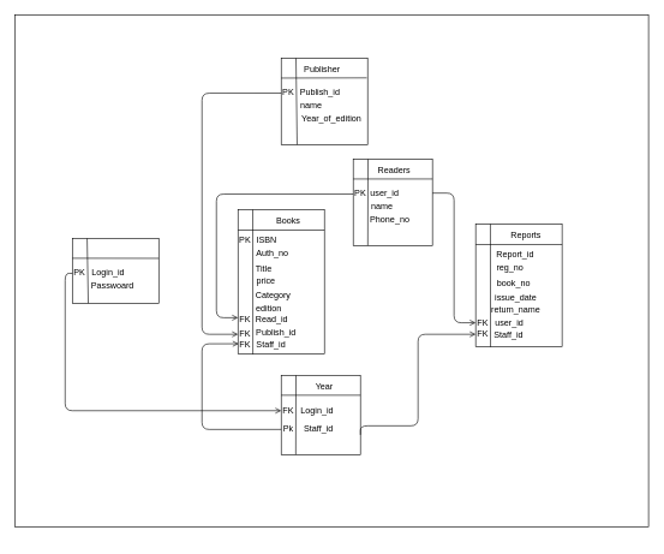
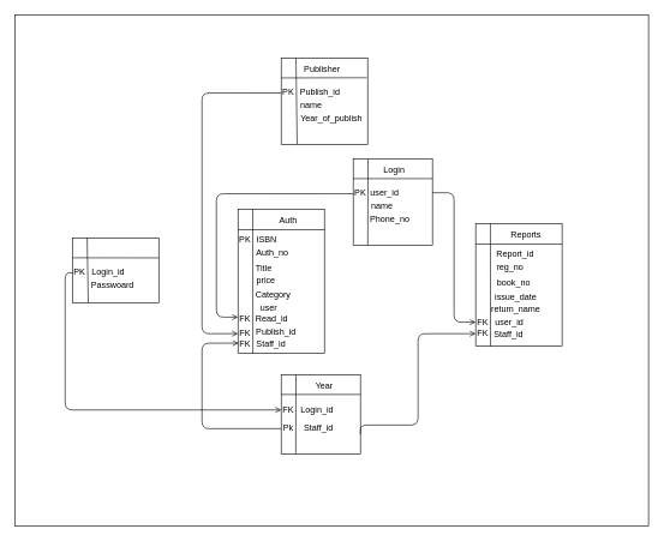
  <mxCell id="0" />
  <mxCell id="1" parent="0" />
  <mxCell id="2" value="" style="whiteSpace=wrap;html=1;" vertex="1" parent="1"><mxGeometry x="20" y="20" width="880" height="710" as="geometry" /></mxCell>
  <mxCell id="3" value="" style="group" vertex="1" connectable="0" parent="1"><mxGeometry x="100" y="80" width="740" height="666" as="geometry" /></mxCell>
  <mxCell id="4" value="" style="group" vertex="1" connectable="0" parent="3"><mxGeometry x="290" y="440" width="110" height="110" as="geometry" /></mxCell>
  <mxCell id="5" value="" style="whiteSpace=wrap;html=1;aspect=fixed;" vertex="1" parent="4"><mxGeometry width="110" height="110" as="geometry" /></mxCell>
  <mxCell id="6" value="" style="endArrow=none;html=1;entryX=0.25;entryY=0;entryDx=0;entryDy=0;exitX=0.184;exitY=0.998;exitDx=0;exitDy=0;exitPerimeter=0;" edge="1" parent="4" source="5"><mxGeometry width="50" height="50" relative="1" as="geometry"><mxPoint x="21" y="110" as="sourcePoint" /><mxPoint x="20.5" as="targetPoint" /></mxGeometry></mxCell>
  <mxCell id="7" value="" style="endArrow=none;html=1;exitX=1;exitY=0.25;exitDx=0;exitDy=0;entryX=0;entryY=0.25;entryDx=0;entryDy=0;" edge="1" parent="4" source="5" target="5"><mxGeometry width="50" height="50" relative="1" as="geometry"><mxPoint x="35" y="110" as="sourcePoint" /><mxPoint x="35" y="10" as="targetPoint" /></mxGeometry></mxCell>
  <mxCell id="8" value="Year" style="text;strokeColor=none;align=center;fillColor=none;html=1;verticalAlign=middle;whiteSpace=wrap;rounded=0;" vertex="1" parent="4"><mxGeometry x="30" y="1" width="60" height="30" as="geometry" /></mxCell>
  <mxCell id="9" value="Login_id" style="text;strokeColor=none;align=center;fillColor=none;html=1;verticalAlign=middle;whiteSpace=wrap;rounded=0;" vertex="1" parent="4"><mxGeometry x="20" y="34" width="60" height="30" as="geometry" /></mxCell>
  <mxCell id="10" value="Staff_id" style="text;strokeColor=none;align=center;fillColor=none;html=1;verticalAlign=middle;whiteSpace=wrap;rounded=0;" vertex="1" parent="4"><mxGeometry x="7" y="60" width="90" height="30" as="geometry" /></mxCell>
  <mxCell id="11" value="FK" style="text;strokeColor=none;align=center;fillColor=none;html=1;verticalAlign=middle;whiteSpace=wrap;rounded=0;" vertex="1" parent="4"><mxGeometry y="34" width="20" height="30" as="geometry" /></mxCell>
  <mxCell id="12" value="Pk" style="text;strokeColor=none;align=center;fillColor=none;html=1;verticalAlign=middle;whiteSpace=wrap;rounded=0;" vertex="1" parent="4"><mxGeometry y="60" width="20" height="30" as="geometry" /></mxCell>
  <mxCell id="13" value="" style="group" vertex="1" connectable="0" parent="3"><mxGeometry x="390" y="140" width="110" height="210" as="geometry" /></mxCell>
  <mxCell id="14" value="" style="whiteSpace=wrap;html=1;" vertex="1" parent="13"><mxGeometry width="110" height="120" as="geometry" /></mxCell>
  <mxCell id="15" value="" style="endArrow=none;html=1;entryX=0.25;entryY=0;entryDx=0;entryDy=0;exitX=0.184;exitY=0.998;exitDx=0;exitDy=0;exitPerimeter=0;" edge="1" parent="13" source="14"><mxGeometry width="50" height="50" relative="1" as="geometry"><mxPoint x="21" y="190" as="sourcePoint" /><mxPoint x="20.5" as="targetPoint" /></mxGeometry></mxCell>
  <mxCell id="16" value="" style="endArrow=none;html=1;exitX=1;exitY=0.25;exitDx=0;exitDy=0;entryX=0;entryY=0.25;entryDx=0;entryDy=0;" edge="1" parent="13"><mxGeometry width="50" height="50" relative="1" as="geometry"><mxPoint x="110" y="27.5" as="sourcePoint" /><mxPoint y="27.5" as="targetPoint" /></mxGeometry></mxCell>
- <mxCell id="17" value="Readers" style="text;strokeColor=none;align=center;fillColor=none;html=1;verticalAlign=middle;whiteSpace=wrap;rounded=0;" vertex="1" parent="13"><mxGeometry x="27" y="1" width="60" height="28.27" as="geometry" /></mxCell>
+ <mxCell id="17" value="Login" style="text;strokeColor=none;align=center;fillColor=none;html=1;verticalAlign=middle;whiteSpace=wrap;rounded=0;" vertex="1" parent="13"><mxGeometry x="27" y="1" width="60" height="28.27" as="geometry" /></mxCell>
  <mxCell id="18" value="user_id" style="text;strokeColor=none;align=left;fillColor=none;html=1;verticalAlign=middle;whiteSpace=wrap;rounded=0;" vertex="1" parent="13"><mxGeometry x="22" y="21.18" width="88" height="51.82" as="geometry" /></mxCell>
  <mxCell id="19" value="name" style="text;strokeColor=none;align=center;fillColor=none;html=1;verticalAlign=middle;whiteSpace=wrap;rounded=0;" vertex="1" parent="13"><mxGeometry x="10" y="56" width="60" height="20" as="geometry" /></mxCell>
  <mxCell id="20" value="PK" style="text;strokeColor=none;align=center;fillColor=none;html=1;verticalAlign=middle;whiteSpace=wrap;rounded=0;" vertex="1" parent="13"><mxGeometry y="22.545" width="20" height="51.818" as="geometry" /></mxCell>
  <mxCell id="21" value="Phone_no" style="text;strokeColor=none;align=center;fillColor=none;html=1;verticalAlign=middle;whiteSpace=wrap;rounded=0;" vertex="1" parent="13"><mxGeometry x="21" y="74.09" width="60" height="20" as="geometry" /></mxCell>
  <mxCell id="22" value="" style="whiteSpace=wrap;html=1;" vertex="1" parent="3"><mxGeometry y="250" width="120" height="90" as="geometry" /></mxCell>
  <mxCell id="23" value="" style="endArrow=none;html=1;entryX=0.25;entryY=0;entryDx=0;entryDy=0;exitX=0.184;exitY=0.998;exitDx=0;exitDy=0;exitPerimeter=0;" edge="1" parent="3" source="22"><mxGeometry width="50" height="50" relative="1" as="geometry"><mxPoint x="-559" y="230" as="sourcePoint" /><mxPoint x="20.5" y="250" as="targetPoint" /></mxGeometry></mxCell>
  <mxCell id="24" value="" style="endArrow=none;html=1;exitX=1;exitY=0.307;exitDx=0;exitDy=0;entryX=0;entryY=0.25;entryDx=0;entryDy=0;exitPerimeter=0;" edge="1" parent="3" source="22"><mxGeometry width="50" height="50" relative="1" as="geometry"><mxPoint x="110" y="277.5" as="sourcePoint" /><mxPoint y="277.5" as="targetPoint" /></mxGeometry></mxCell>
  <mxCell id="25" value="Login_id" style="text;strokeColor=none;align=center;fillColor=none;html=1;verticalAlign=middle;whiteSpace=wrap;rounded=0;" vertex="1" parent="3"><mxGeometry x="20" y="284" width="60" height="27.73" as="geometry" /></mxCell>
  <mxCell id="26" value="Passwoard" style="text;strokeColor=none;align=center;fillColor=none;html=1;verticalAlign=middle;whiteSpace=wrap;rounded=0;" vertex="1" parent="3"><mxGeometry x="26" y="306" width="60" height="20" as="geometry" /></mxCell>
  <mxCell id="27" style="edgeStyle=orthogonalEdgeStyle;html=1;exitX=0;exitY=0.5;exitDx=0;exitDy=0;entryX=0;entryY=0.5;entryDx=0;entryDy=0;labelBorderColor=none;startArrow=none;startFill=0;endArrow=open;endFill=0;" edge="1" parent="3" source="28" target="11"><mxGeometry relative="1" as="geometry" /></mxCell>
  <mxCell id="28" value="PK" style="text;strokeColor=none;align=center;fillColor=none;html=1;verticalAlign=middle;whiteSpace=wrap;rounded=0;" vertex="1" parent="3"><mxGeometry y="272.545" width="20" height="51.818" as="geometry" /></mxCell>
  <mxCell id="29" value="" style="group" vertex="1" connectable="0" parent="3"><mxGeometry x="230" y="210" width="120.0" height="203" as="geometry" /></mxCell>
  <mxCell id="30" value="" style="whiteSpace=wrap;html=1;" vertex="1" parent="29"><mxGeometry width="120" height="200" as="geometry" /></mxCell>
  <mxCell id="31" value="" style="endArrow=none;html=1;exitX=1;exitY=0.25;exitDx=0;exitDy=0;entryX=0;entryY=0.25;entryDx=0;entryDy=0;" edge="1" parent="29"><mxGeometry width="50" height="50" relative="1" as="geometry"><mxPoint x="120.0" y="28.5" as="sourcePoint" /><mxPoint y="28.5" as="targetPoint" /></mxGeometry></mxCell>
  <mxCell id="32" value="" style="group" vertex="1" connectable="0" parent="29"><mxGeometry width="100" height="203" as="geometry" /></mxCell>
  <mxCell id="33" value="" style="endArrow=none;html=1;entryX=0.25;entryY=0;entryDx=0;entryDy=0;exitX=0.172;exitY=1.004;exitDx=0;exitDy=0;exitPerimeter=0;" edge="1" parent="32" source="30"><mxGeometry width="50" height="50" relative="1" as="geometry"><mxPoint x="20" y="170" as="sourcePoint" /><mxPoint x="20.5" as="targetPoint" /></mxGeometry></mxCell>
- <mxCell id="34" value="Books" style="text;strokeColor=none;align=center;fillColor=none;html=1;verticalAlign=middle;whiteSpace=wrap;rounded=0;" vertex="1" parent="32"><mxGeometry x="40" y="1" width="60" height="30" as="geometry" /></mxCell>
+ <mxCell id="34" value="Auth" style="text;strokeColor=none;align=center;fillColor=none;html=1;verticalAlign=middle;whiteSpace=wrap;rounded=0;" vertex="1" parent="32"><mxGeometry x="40" y="1" width="60" height="30" as="geometry" /></mxCell>
  <mxCell id="35" value="ISBN" style="text;strokeColor=none;align=center;fillColor=none;html=1;verticalAlign=middle;whiteSpace=wrap;rounded=0;" vertex="1" parent="32"><mxGeometry x="10" y="28" width="60" height="30" as="geometry" /></mxCell>
  <mxCell id="36" value="Auth_no" style="text;strokeColor=none;align=center;fillColor=none;html=1;verticalAlign=middle;whiteSpace=wrap;rounded=0;" vertex="1" parent="32"><mxGeometry x="18" y="46" width="60" height="30" as="geometry" /></mxCell>
  <mxCell id="37" value="PK" style="text;strokeColor=none;align=center;fillColor=none;html=1;verticalAlign=middle;whiteSpace=wrap;rounded=0;" vertex="1" parent="32"><mxGeometry y="28" width="20" height="30" as="geometry" /></mxCell>
  <mxCell id="38" value="Title" style="text;strokeColor=none;align=center;fillColor=none;html=1;verticalAlign=middle;whiteSpace=wrap;rounded=0;" vertex="1" parent="32"><mxGeometry x="6" y="67" width="60" height="30" as="geometry" /></mxCell>
  <mxCell id="39" value="price" style="text;strokeColor=none;align=center;fillColor=none;html=1;verticalAlign=middle;whiteSpace=wrap;rounded=0;" vertex="1" parent="32"><mxGeometry x="9" y="85" width="60" height="30" as="geometry" /></mxCell>
  <mxCell id="40" value="Category" style="text;strokeColor=none;align=center;fillColor=none;html=1;verticalAlign=middle;whiteSpace=wrap;rounded=0;" vertex="1" parent="32"><mxGeometry x="19" y="104" width="60" height="30" as="geometry" /></mxCell>
- <mxCell id="41" value="edition" style="text;strokeColor=none;align=center;fillColor=none;html=1;verticalAlign=middle;whiteSpace=wrap;rounded=0;" vertex="1" parent="32"><mxGeometry x="13" y="122" width="60" height="30" as="geometry" /></mxCell>
+ <mxCell id="41" value="user" style="text;strokeColor=none;align=center;fillColor=none;html=1;verticalAlign=middle;whiteSpace=wrap;rounded=0;" vertex="1" parent="32"><mxGeometry x="13" y="122" width="60" height="30" as="geometry" /></mxCell>
  <mxCell id="42" value="Read_id" style="text;strokeColor=none;align=center;fillColor=none;html=1;verticalAlign=middle;whiteSpace=wrap;rounded=0;" vertex="1" parent="32"><mxGeometry x="17" y="143" width="60" height="20" as="geometry" /></mxCell>
  <mxCell id="43" value="Publish_id" style="text;strokeColor=none;align=center;fillColor=none;html=1;verticalAlign=middle;whiteSpace=wrap;rounded=0;" vertex="1" parent="32"><mxGeometry x="23" y="161" width="60" height="20" as="geometry" /></mxCell>
  <mxCell id="44" value="Staff_id" style="text;strokeColor=none;align=center;fillColor=none;html=1;verticalAlign=middle;whiteSpace=wrap;rounded=0;" vertex="1" parent="32"><mxGeometry x="16" y="178" width="60" height="20" as="geometry" /></mxCell>
  <mxCell id="45" value="FK" style="text;strokeColor=none;align=center;fillColor=none;html=1;verticalAlign=middle;whiteSpace=wrap;rounded=0;" vertex="1" parent="32"><mxGeometry y="173" width="20" height="30" as="geometry" /></mxCell>
  <mxCell id="46" value="FK" style="text;strokeColor=none;align=center;fillColor=none;html=1;verticalAlign=middle;whiteSpace=wrap;rounded=0;" vertex="1" parent="32"><mxGeometry y="156" width="20" height="34" as="geometry" /></mxCell>
  <mxCell id="47" value="FK" style="text;strokeColor=none;align=center;fillColor=none;html=1;verticalAlign=middle;whiteSpace=wrap;rounded=0;" vertex="1" parent="32"><mxGeometry y="138" width="20" height="30" as="geometry" /></mxCell>
  <mxCell id="48" value="" style="group" vertex="1" connectable="0" parent="3"><mxGeometry x="560" y="230" width="180" height="436" as="geometry" /></mxCell>
  <mxCell id="49" value="" style="whiteSpace=wrap;html=1;" vertex="1" parent="48"><mxGeometry width="120" height="170" as="geometry" /></mxCell>
  <mxCell id="50" value="" style="endArrow=none;html=1;exitX=1;exitY=0.25;exitDx=0;exitDy=0;entryX=0;entryY=0.25;entryDx=0;entryDy=0;" edge="1" parent="48"><mxGeometry width="50" height="50" relative="1" as="geometry"><mxPoint x="120.0" y="28.5" as="sourcePoint" /><mxPoint y="28.5" as="targetPoint" /></mxGeometry></mxCell>
  <mxCell id="51" value="" style="group" vertex="1" connectable="0" parent="48"><mxGeometry width="180" height="436" as="geometry" /></mxCell>
  <mxCell id="52" value="" style="endArrow=none;html=1;entryX=0.25;entryY=0;entryDx=0;entryDy=0;exitX=0.172;exitY=1.004;exitDx=0;exitDy=0;exitPerimeter=0;" edge="1" parent="51" source="49"><mxGeometry width="50" height="50" relative="1" as="geometry"><mxPoint x="20" y="170" as="sourcePoint" /><mxPoint x="20.5" as="targetPoint" /></mxGeometry></mxCell>
  <mxCell id="53" value="Reports" style="text;strokeColor=none;align=center;fillColor=none;html=1;verticalAlign=middle;whiteSpace=wrap;rounded=0;" vertex="1" parent="51"><mxGeometry x="40" y="1" width="60" height="30" as="geometry" /></mxCell>
  <mxCell id="54" value="reg_no" style="text;strokeColor=none;align=center;fillColor=none;html=1;verticalAlign=middle;whiteSpace=wrap;rounded=0;" vertex="1" parent="51"><mxGeometry x="18" y="46" width="60" height="30" as="geometry" /></mxCell>
  <mxCell id="55" value="book_no" style="text;strokeColor=none;align=center;fillColor=none;html=1;verticalAlign=middle;whiteSpace=wrap;rounded=0;" vertex="1" parent="51"><mxGeometry x="23" y="67" width="60" height="30" as="geometry" /></mxCell>
  <mxCell id="56" value="issue_date" style="text;strokeColor=none;align=center;fillColor=none;html=1;verticalAlign=middle;whiteSpace=wrap;rounded=0;" vertex="1" parent="51"><mxGeometry x="26" y="90" width="60" height="25" as="geometry" /></mxCell>
  <mxCell id="57" value="return_name" style="text;strokeColor=none;align=center;fillColor=none;html=1;verticalAlign=middle;whiteSpace=wrap;rounded=0;" vertex="1" parent="51"><mxGeometry x="26" y="104" width="60" height="30" as="geometry" /></mxCell>
  <mxCell id="58" value="user_id" style="text;strokeColor=none;align=center;fillColor=none;html=1;verticalAlign=middle;whiteSpace=wrap;rounded=0;" vertex="1" parent="51"><mxGeometry x="17" y="127" width="60" height="20" as="geometry" /></mxCell>
  <mxCell id="59" value="Staff_id" style="text;strokeColor=none;align=center;fillColor=none;html=1;verticalAlign=middle;whiteSpace=wrap;rounded=0;" vertex="1" parent="51"><mxGeometry x="16" y="144" width="60" height="20" as="geometry" /></mxCell>
  <mxCell id="60" value="FK" style="text;strokeColor=none;align=center;fillColor=none;html=1;verticalAlign=middle;whiteSpace=wrap;rounded=0;" vertex="1" parent="51"><mxGeometry y="138" width="20" height="30" as="geometry" /></mxCell>
  <mxCell id="61" value="FK" style="text;strokeColor=none;align=center;fillColor=none;html=1;verticalAlign=middle;whiteSpace=wrap;rounded=0;" vertex="1" parent="51"><mxGeometry y="122" width="20" height="30" as="geometry" /></mxCell>
  <mxCell id="62" value="Report_id" style="text;strokeColor=none;align=center;fillColor=none;html=1;verticalAlign=middle;whiteSpace=wrap;rounded=0;" vertex="1" parent="48"><mxGeometry x="25" y="28" width="60" height="30" as="geometry" /></mxCell>
  <mxCell id="63" style="edgeStyle=orthogonalEdgeStyle;html=1;exitX=0;exitY=0.5;exitDx=0;exitDy=0;entryX=0;entryY=0.4;entryDx=0;entryDy=0;labelBorderColor=none;startArrow=none;startFill=0;endArrow=open;endFill=0;entryPerimeter=0;" edge="1" parent="3" source="20" target="47"><mxGeometry relative="1" as="geometry"><Array as="points"><mxPoint x="200" y="189" /><mxPoint x="200" y="360" /></Array></mxGeometry></mxCell>
  <mxCell id="64" value="" style="group" vertex="1" connectable="0" parent="3"><mxGeometry x="290" width="120" height="120" as="geometry" /></mxCell>
  <mxCell id="65" value="" style="whiteSpace=wrap;html=1;" vertex="1" parent="64"><mxGeometry width="120" height="120" as="geometry" /></mxCell>
  <mxCell id="66" value="" style="endArrow=none;html=1;entryX=0.25;entryY=0;entryDx=0;entryDy=0;exitX=0.184;exitY=0.998;exitDx=0;exitDy=0;exitPerimeter=0;" edge="1" parent="64" source="65"><mxGeometry width="50" height="50" relative="1" as="geometry"><mxPoint x="-559" y="-20" as="sourcePoint" /><mxPoint x="20.5" as="targetPoint" /></mxGeometry></mxCell>
  <mxCell id="67" value="" style="endArrow=none;html=1;exitX=0.99;exitY=0.227;exitDx=0;exitDy=0;entryX=0;entryY=0.25;entryDx=0;entryDy=0;exitPerimeter=0;" edge="1" parent="64" source="65"><mxGeometry width="50" height="50" relative="1" as="geometry"><mxPoint x="110" y="27.5" as="sourcePoint" /><mxPoint y="27.5" as="targetPoint" /></mxGeometry></mxCell>
  <mxCell id="68" value="Publisher" style="text;strokeColor=none;align=center;fillColor=none;html=1;verticalAlign=middle;whiteSpace=wrap;rounded=0;" vertex="1" parent="64"><mxGeometry x="27" y="1" width="60" height="28.27" as="geometry" /></mxCell>
  <mxCell id="69" value="Publish_id" style="text;strokeColor=none;align=center;fillColor=none;html=1;verticalAlign=middle;whiteSpace=wrap;rounded=0;" vertex="1" parent="64"><mxGeometry x="24" y="22.273" width="60" height="51.818" as="geometry" /></mxCell>
  <mxCell id="70" value="name" style="text;strokeColor=none;align=center;fillColor=none;html=1;verticalAlign=middle;whiteSpace=wrap;rounded=0;" vertex="1" parent="64"><mxGeometry x="12" y="56" width="60" height="20" as="geometry" /></mxCell>
  <mxCell id="71" value="PK" style="text;strokeColor=none;align=center;fillColor=none;html=1;verticalAlign=middle;whiteSpace=wrap;rounded=0;" vertex="1" parent="64"><mxGeometry y="22.545" width="20" height="51.818" as="geometry" /></mxCell>
- <mxCell id="72" value="Year_of_edition" style="text;strokeColor=none;align=center;fillColor=none;html=1;verticalAlign=middle;whiteSpace=wrap;rounded=0;" vertex="1" parent="64"><mxGeometry x="40" y="74.09" width="60" height="20" as="geometry" /></mxCell>
+ <mxCell id="72" value="Year_of_publish" style="text;strokeColor=none;align=center;fillColor=none;html=1;verticalAlign=middle;whiteSpace=wrap;rounded=0;" vertex="1" parent="64"><mxGeometry x="40" y="74.09" width="60" height="20" as="geometry" /></mxCell>
  <mxCell id="73" style="edgeStyle=orthogonalEdgeStyle;html=1;exitX=0;exitY=0.5;exitDx=0;exitDy=0;entryX=0;entryY=0.5;entryDx=0;entryDy=0;labelBorderColor=none;startArrow=none;startFill=0;endArrow=open;endFill=0;" edge="1" parent="3" source="71" target="46"><mxGeometry relative="1" as="geometry"><Array as="points"><mxPoint x="180" y="49" /><mxPoint x="180" y="383" /></Array></mxGeometry></mxCell>
  <mxCell id="74" style="edgeStyle=orthogonalEdgeStyle;html=1;exitX=1;exitY=0.5;exitDx=0;exitDy=0;entryX=0;entryY=0.5;entryDx=0;entryDy=0;labelBorderColor=none;startArrow=none;startFill=0;endArrow=open;endFill=0;" edge="1" parent="3" source="18" target="61"><mxGeometry relative="1" as="geometry" /></mxCell>
  <mxCell id="75" style="edgeStyle=orthogonalEdgeStyle;html=1;exitX=0;exitY=0.5;exitDx=0;exitDy=0;entryX=0.039;entryY=0.887;entryDx=0;entryDy=0;labelBorderColor=none;startArrow=none;startFill=0;endArrow=open;endFill=0;entryPerimeter=0;" edge="1" parent="3" source="12" target="46"><mxGeometry relative="1" as="geometry"><Array as="points"><mxPoint x="180" y="515" /><mxPoint x="180" y="396" /></Array></mxGeometry></mxCell>
  <mxCell id="76" style="edgeStyle=orthogonalEdgeStyle;html=1;exitX=1;exitY=0.75;exitDx=0;exitDy=0;entryX=0;entryY=0.5;entryDx=0;entryDy=0;labelBorderColor=none;startArrow=none;startFill=0;endArrow=open;endFill=0;" edge="1" parent="3" source="5" target="60"><mxGeometry relative="1" as="geometry"><Array as="points"><mxPoint x="400" y="510" /><mxPoint x="480" y="510" /><mxPoint x="480" y="383" /></Array></mxGeometry></mxCell>
